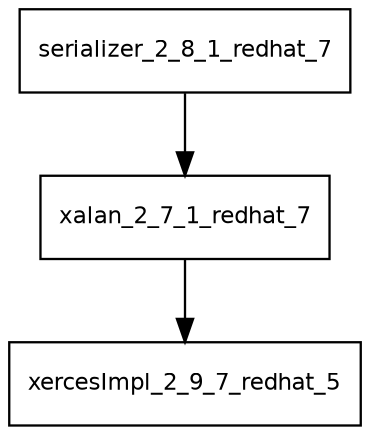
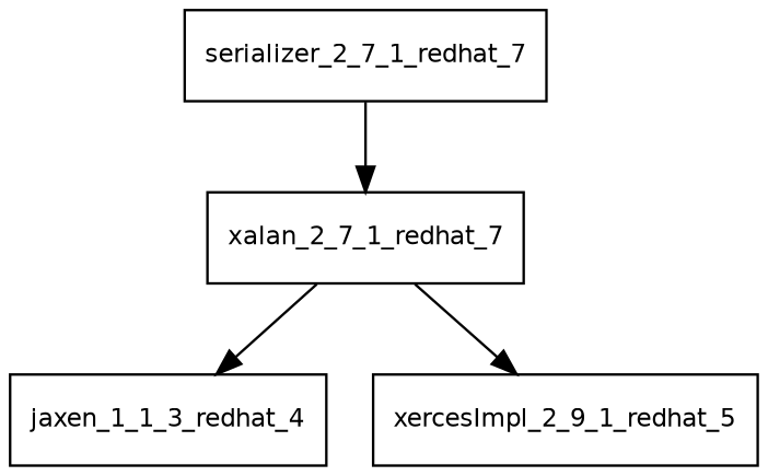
  digraph {
    fontname="DejaVu Sans"
    node [fontname="DejaVu Sans" fontsize=10.0 shape=box]
    edge [fontname="DejaVu Sans"]
    xalan_2_7_1_redhat_7
-   xercesImpl_2_9_1_redhat_5 [label=xercesImpl_2_9_7_redhat_5]
-   serializer_2_7_1_redhat_7 [label=serializer_2_8_1_redhat_7]
+   jaxen_1_1_3_redhat_4
+   xercesImpl_2_9_1_redhat_5
+   serializer_2_7_1_redhat_7
+   xalan_2_7_1_redhat_7 -> jaxen_1_1_3_redhat_4
    xalan_2_7_1_redhat_7 -> xercesImpl_2_9_1_redhat_5
    serializer_2_7_1_redhat_7 -> xalan_2_7_1_redhat_7
  }
